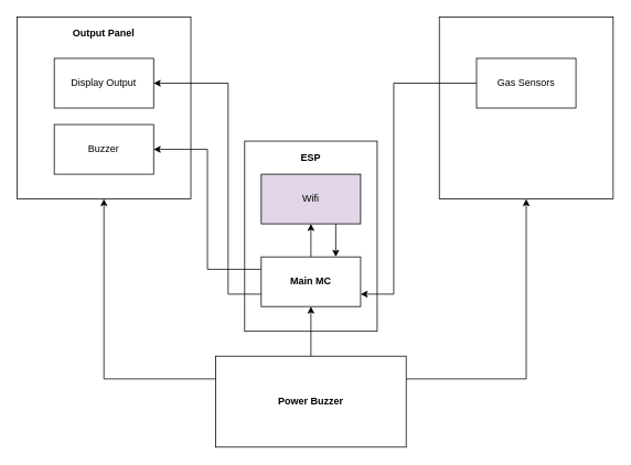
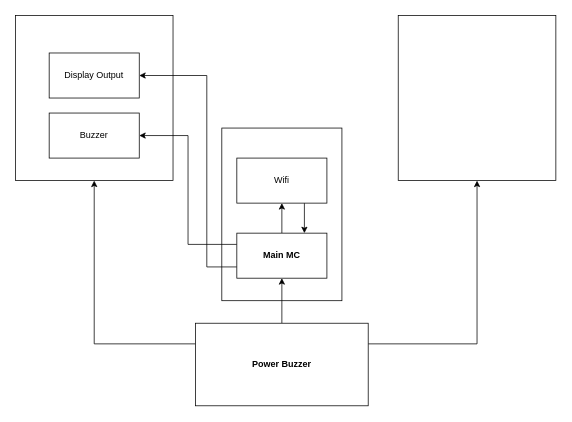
  <mxCell id="0" />
  <mxCell id="1" parent="0" />
  <mxCell id="2" value="" style="rounded=0;whiteSpace=wrap;html=1;" parent="1" vertex="1"><mxGeometry x="295" y="170" width="160" height="230" as="geometry" /></mxCell>
  <mxCell id="3" value="" style="rounded=0;whiteSpace=wrap;html=1;" parent="1" vertex="1"><mxGeometry x="20" y="20" width="210" height="220" as="geometry" /></mxCell>
  <mxCell id="4" value="" style="rounded=0;whiteSpace=wrap;html=1;" parent="1" vertex="1"><mxGeometry x="530" y="20" width="210" height="220" as="geometry" /></mxCell>
- <mxCell id="5" style="edgeStyle=orthogonalEdgeStyle;rounded=0;orthogonalLoop=1;jettySize=auto;html=1;exitX=0;exitY=0.5;exitDx=0;exitDy=0;entryX=1;entryY=0.75;entryDx=0;entryDy=0;" parent="1" source="6" target="13" edge="1"><mxGeometry relative="1" as="geometry"><Array as="points"><mxPoint x="475" y="100" /><mxPoint x="475" y="355" /></Array></mxGeometry></mxCell>
- <mxCell id="6" value="Gas Sensors" style="rounded=0;whiteSpace=wrap;html=1;" parent="1" vertex="1"><mxGeometry x="575" y="70" width="120" height="60" as="geometry" /></mxCell>
  <mxCell id="7" value="Display Output&lt;span style=&quot;color: rgba(0 , 0 , 0 , 0) ; font-family: monospace ; font-size: 0px&quot;&gt;%3CmxGraphModel%3E%3Croot%3E%3CmxCell%20id%3D%220%22%2F%3E%3CmxCell%20id%3D%221%22%20parent%3D%220%22%2F%3E%3CmxCell%20id%3D%222%22%20value%3D%22Gas%20Sensors%22%20style%3D%22rounded%3D0%3BwhiteSpace%3Dwrap%3Bhtml%3D1%3B%22%20vertex%3D%221%22%20parent%3D%221%22%3E%3CmxGeometry%20x%3D%22610%22%20y%3D%22190%22%20width%3D%22120%22%20height%3D%2260%22%20as%3D%22geometry%22%2F%3E%3C%2FmxCell%3E%3C%2Froot%3E%3C%2FmxGraphModel%3E&lt;/span&gt;" style="rounded=0;whiteSpace=wrap;html=1;" parent="1" vertex="1"><mxGeometry x="65" y="70" width="120" height="60" as="geometry" /></mxCell>
  <mxCell id="8" value="Buzzer" style="rounded=0;whiteSpace=wrap;html=1;" parent="1" vertex="1"><mxGeometry x="65" y="150" width="120" height="60" as="geometry" /></mxCell>
- <mxCell id="9" value="Output Panel" style="text;html=1;strokeColor=none;fillColor=none;align=center;verticalAlign=middle;whiteSpace=wrap;rounded=0;fontStyle=1" parent="1" vertex="1"><mxGeometry x="70" y="30" width="110" height="20" as="geometry" /></mxCell>
  <mxCell id="10" style="edgeStyle=orthogonalEdgeStyle;rounded=0;orthogonalLoop=1;jettySize=auto;html=1;exitX=0;exitY=0.25;exitDx=0;exitDy=0;entryX=1;entryY=0.5;entryDx=0;entryDy=0;" parent="1" source="13" target="8" edge="1"><mxGeometry relative="1" as="geometry" /></mxCell>
  <mxCell id="11" style="edgeStyle=orthogonalEdgeStyle;rounded=0;orthogonalLoop=1;jettySize=auto;html=1;exitX=0;exitY=0.75;exitDx=0;exitDy=0;entryX=1;entryY=0.5;entryDx=0;entryDy=0;" parent="1" source="13" target="7" edge="1"><mxGeometry relative="1" as="geometry"><Array as="points"><mxPoint x="275" y="355" /><mxPoint x="275" y="100" /></Array></mxGeometry></mxCell>
  <mxCell id="12" style="edgeStyle=orthogonalEdgeStyle;rounded=0;orthogonalLoop=1;jettySize=auto;html=1;exitX=0.5;exitY=0;exitDx=0;exitDy=0;entryX=0.5;entryY=1;entryDx=0;entryDy=0;" parent="1" source="13" target="19" edge="1"><mxGeometry relative="1" as="geometry" /></mxCell>
  <mxCell id="13" value="&lt;b&gt;Main MC&lt;/b&gt;" style="rounded=0;whiteSpace=wrap;html=1;" parent="1" vertex="1"><mxGeometry x="315" y="310" width="120" height="60" as="geometry" /></mxCell>
  <mxCell id="14" style="edgeStyle=orthogonalEdgeStyle;rounded=0;orthogonalLoop=1;jettySize=auto;html=1;exitX=0;exitY=0.25;exitDx=0;exitDy=0;entryX=0.5;entryY=1;entryDx=0;entryDy=0;" parent="1" source="17" target="3" edge="1"><mxGeometry relative="1" as="geometry" /></mxCell>
  <mxCell id="15" style="edgeStyle=orthogonalEdgeStyle;rounded=0;orthogonalLoop=1;jettySize=auto;html=1;exitX=1;exitY=0.25;exitDx=0;exitDy=0;entryX=0.5;entryY=1;entryDx=0;entryDy=0;" parent="1" source="17" target="4" edge="1"><mxGeometry relative="1" as="geometry" /></mxCell>
  <mxCell id="16" style="edgeStyle=orthogonalEdgeStyle;rounded=0;orthogonalLoop=1;jettySize=auto;html=1;exitX=0.5;exitY=0;exitDx=0;exitDy=0;entryX=0.5;entryY=1;entryDx=0;entryDy=0;" parent="1" source="17" target="13" edge="1"><mxGeometry relative="1" as="geometry" /></mxCell>
  <mxCell id="17" value="&lt;b&gt;Power Buzzer&lt;/b&gt;" style="rounded=0;whiteSpace=wrap;html=1;" parent="1" vertex="1"><mxGeometry x="260" y="430" width="230" height="110" as="geometry" /></mxCell>
  <mxCell id="18" style="edgeStyle=orthogonalEdgeStyle;rounded=0;orthogonalLoop=1;jettySize=auto;html=1;exitX=0.75;exitY=1;exitDx=0;exitDy=0;entryX=0.75;entryY=0;entryDx=0;entryDy=0;" parent="1" source="19" target="13" edge="1"><mxGeometry relative="1" as="geometry" /></mxCell>
- <mxCell id="19" value="Wifi&lt;br&gt;" style="rounded=0;whiteSpace=wrap;html=1;fillColor=#e1d5e7;" parent="1" vertex="1"><mxGeometry x="315" y="210" width="120" height="60" as="geometry" /></mxCell>
- <mxCell id="20" value="&lt;b&gt;ESP&lt;/b&gt;" style="text;html=1;strokeColor=none;fillColor=none;align=center;verticalAlign=middle;whiteSpace=wrap;rounded=0;" parent="1" vertex="1"><mxGeometry x="355" y="180" width="40" height="20" as="geometry" /></mxCell>
+ <mxCell id="19" value="Wifi&lt;br&gt;" style="rounded=0;whiteSpace=wrap;html=1;" parent="1" vertex="1"><mxGeometry x="315" y="210" width="120" height="60" as="geometry" /></mxCell>
